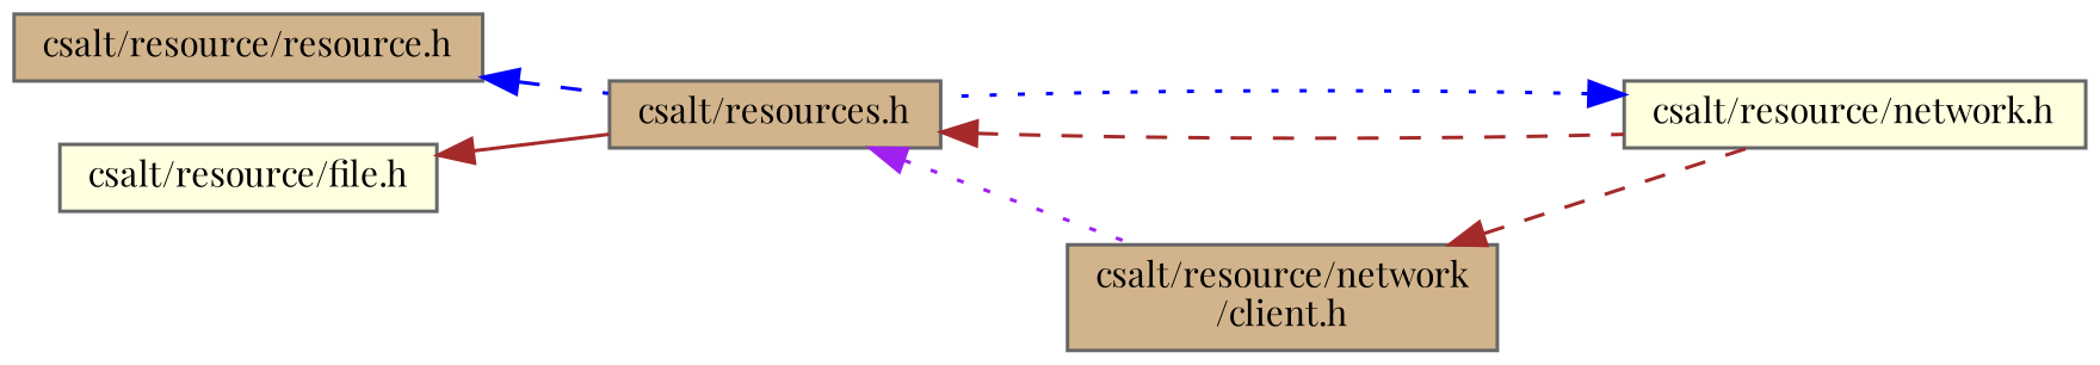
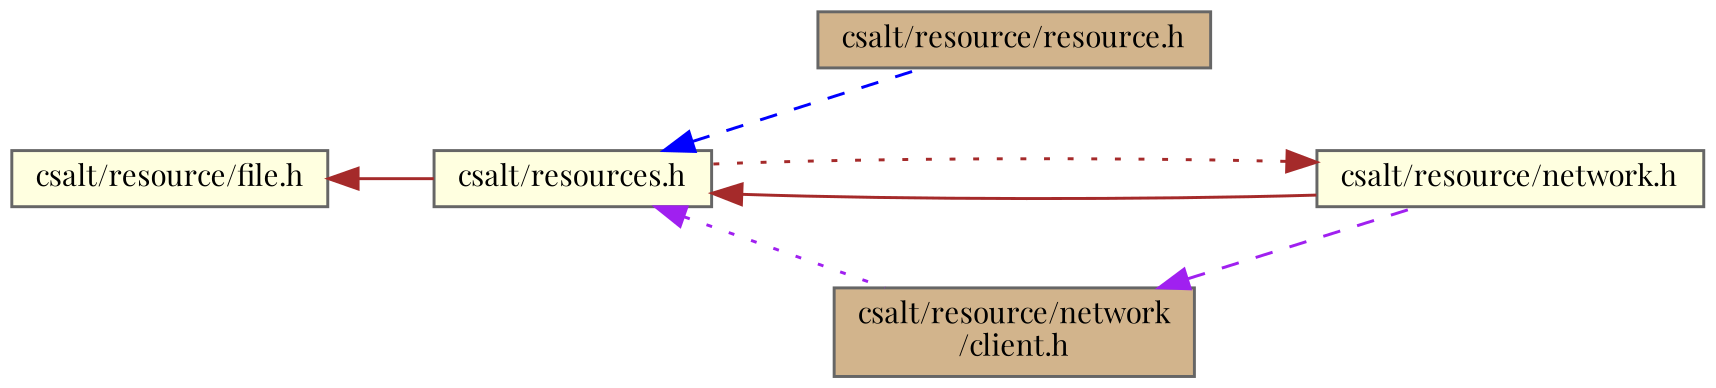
  digraph {
    fontname="Playfair Display"
    rankdir=LR
    node [color=grey40 fillcolor=tan fontname="Playfair Display" fontsize=10 shape=box style=filled]
    edge [color=blue dir=back fontname="Playfair Display" fontsize=10 labelfontname=Helvetica labelfontsize=10 style=dashed]
    n1 [color=gray40 fontcolor=black height=0.2 label="csalt/resource/resource.h" width=0.4]
-   n2 [height=0.2 label="csalt/resources.h" width=0.4]
+   n2 [fillcolor=lightyellow height=0.2 label="csalt/resources.h" width=0.4]
    n3 [fillcolor=lightyellow height=0.2 label="csalt/resource/network.h" width=0.4]
    n4 [height=0.2 label="csalt/resource/network\l/client.h" width=0.4]
    n5 [fillcolor=lightyellow height=0.2 label="csalt/resource/file.h" width=0.4]
-   n1 -> n2
-   n2 -> n3 [color=brown]
+   n2 -> n1
+   n2 -> n3 [color=brown style=solid]
    n2 -> n4 [color=purple style=dotted]
-   n3 -> n2 [style=dotted]
-   n4 -> n3 [color=brown]
+   n3 -> n2 [color=brown style=dotted]
+   n4 -> n3 [color=purple]
    n5 -> n2 [color=brown style=solid]
  }
